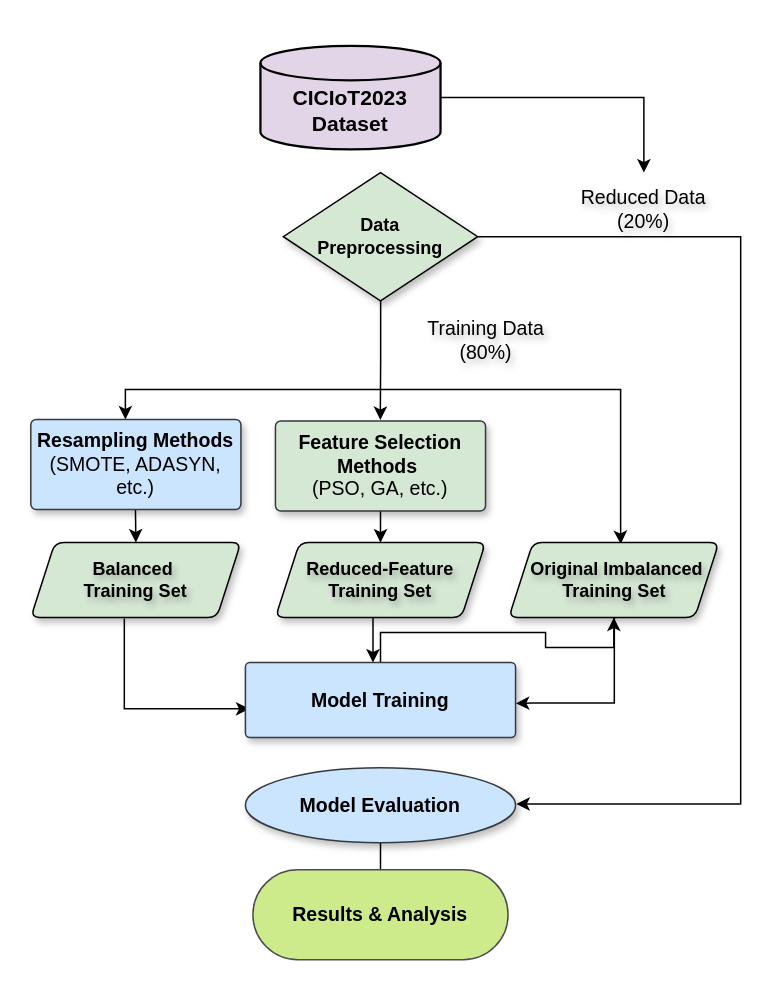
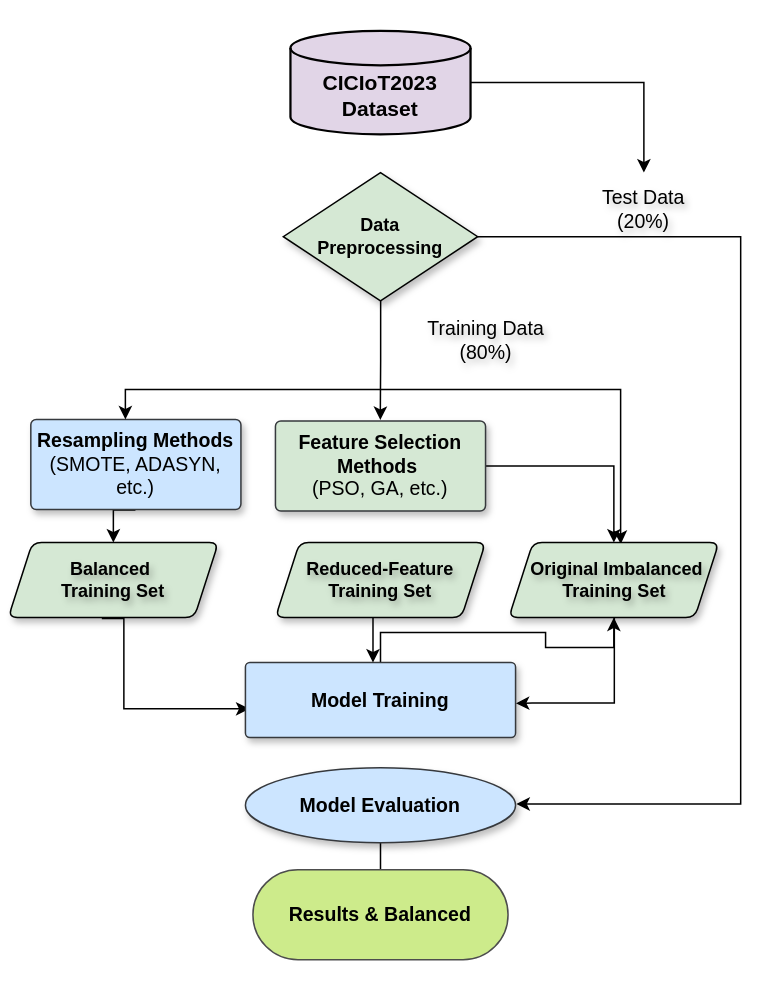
  <mxCell id="0" />
  <mxCell id="1" parent="0" />
  <mxCell id="2" style="edgeStyle=orthogonalEdgeStyle;rounded=0;orthogonalLoop=1;jettySize=auto;html=1;entryX=1.003;entryY=0.485;entryDx=0;entryDy=0;entryPerimeter=0;textShadow=1;labelBorderColor=none;fontStyle=0;fontSize=13;strokeColor=#000000;exitX=1;exitY=0.5;exitDx=0;exitDy=0;" edge="1" parent="1" source="25" target="17"><mxGeometry relative="1" as="geometry"><mxPoint x="338" y="527.75" as="targetPoint" /><mxPoint x="313" y="157" as="sourcePoint" /><Array as="points"><mxPoint x="493" y="157" /><mxPoint x="493" y="536" /><mxPoint x="344" y="536" /></Array></mxGeometry></mxCell>
- <mxCell id="3" value="&lt;font&gt;Reduced Data&lt;/font&gt;&lt;div&gt;&lt;font&gt;(20%)&lt;/font&gt;&lt;/div&gt;" style="shape=parallelogram;html=1;strokeWidth=1;perimeter=parallelogramPerimeter;whiteSpace=wrap;rounded=1;arcSize=12;size=0.115;fillColor=none;shadow=1;fontStyle=0;labelBorderColor=none;textShadow=1;fontSize=13;strokeColor=none;" vertex="1" parent="1"><mxGeometry x="383" y="114.5" width="91" height="49.5" as="geometry" /></mxCell>
- <mxCell id="4" value="" style="edgeStyle=orthogonalEdgeStyle;rounded=0;orthogonalLoop=1;jettySize=auto;html=1;fontStyle=0;fontSize=13;strokeColor=#000000;" edge="1" parent="1" source="5" target="20"><mxGeometry relative="1" as="geometry" /></mxCell>
+ <mxCell id="3" value="&lt;font&gt;Test Data&lt;/font&gt;&lt;div&gt;&lt;font&gt;(20%)&lt;/font&gt;&lt;/div&gt;" style="shape=parallelogram;html=1;strokeWidth=1;perimeter=parallelogramPerimeter;whiteSpace=wrap;rounded=1;arcSize=12;size=0.115;fillColor=none;shadow=1;fontStyle=0;labelBorderColor=none;textShadow=1;fontSize=13;strokeColor=none;" vertex="1" parent="1"><mxGeometry x="383" y="114.5" width="91" height="49.5" as="geometry" /></mxCell>
+ <mxCell id="4" value="" style="edgeStyle=orthogonalEdgeStyle;rounded=0;orthogonalLoop=1;jettySize=auto;html=1;fontStyle=0;fontSize=13;strokeColor=#000000;" edge="1" parent="1" source="5" target="11"><mxGeometry relative="1" as="geometry" /></mxCell>
  <mxCell id="5" value="&lt;div&gt;&lt;strong style=&quot;font-family: Arial, sans-serif;&quot;&gt;Feature Selection Methods&amp;nbsp;&lt;/strong&gt;&lt;/div&gt;&lt;div&gt;&lt;span style=&quot;font-family: Arial, sans-serif;&quot;&gt;(PSO, GA, etc.)&lt;/span&gt;&lt;/div&gt;" style="rounded=1;whiteSpace=wrap;html=1;arcSize=6;glass=0;align=center;shadow=1;strokeWidth=1;textShadow=0;fontSize=13;fontStyle=0;fillColor=#d5e8d4;strokeColor=#36393d;" vertex="1" parent="1"><mxGeometry x="183" y="280" width="140" height="60" as="geometry" /></mxCell>
  <mxCell id="6" value="" style="edgeStyle=orthogonalEdgeStyle;rounded=0;orthogonalLoop=1;jettySize=auto;html=1;fontStyle=0;fontSize=13;strokeColor=#000000;entryX=0.5;entryY=0;entryDx=0;entryDy=0;exitX=0.498;exitY=1.006;exitDx=0;exitDy=0;exitPerimeter=0;" edge="1" parent="1" target="13" source="7"><mxGeometry relative="1" as="geometry"><mxPoint x="73" y="332" as="sourcePoint" /></mxGeometry></mxCell>
  <mxCell id="7" value="&lt;div&gt;&lt;strong style=&quot;font-family: Arial, sans-serif;&quot;&gt;Resampling Methods&lt;/strong&gt;&lt;/div&gt;&lt;div&gt;&lt;span style=&quot;font-family: Arial, sans-serif;&quot;&gt;(SMOTE, ADASYN, etc.)&lt;/span&gt;&lt;/div&gt;" style="rounded=1;whiteSpace=wrap;html=1;arcSize=6;glass=0;align=center;shadow=1;strokeWidth=1;textShadow=0;fontSize=13;fontStyle=0;fillColor=#cce5ff;strokeColor=#36393d;" vertex="1" parent="1"><mxGeometry x="20" y="279" width="140" height="60" as="geometry" /></mxCell>
  <mxCell id="8" style="edgeStyle=orthogonalEdgeStyle;rounded=0;orthogonalLoop=1;jettySize=auto;html=1;fontStyle=0;fontSize=13;strokeColor=#000000;entryX=0.533;entryY=0.034;entryDx=0;entryDy=0;entryPerimeter=0;" edge="1" parent="1"><mxGeometry relative="1" as="geometry"><mxPoint x="253" y="259" as="sourcePoint" /><Array as="points"><mxPoint x="413" y="258.3" /><mxPoint x="413" y="358.3" /><mxPoint x="413" y="358.3" /></Array><mxPoint x="413.12" y="362" as="targetPoint" /></mxGeometry></mxCell>
  <mxCell id="9" style="edgeStyle=orthogonalEdgeStyle;rounded=0;orthogonalLoop=1;jettySize=auto;html=1;fontStyle=0;fontSize=13;strokeColor=#000000;" edge="1" parent="1"><mxGeometry relative="1" as="geometry"><mxPoint x="253" y="259" as="sourcePoint" /><mxPoint x="83" y="279" as="targetPoint" /><Array as="points"><mxPoint x="83" y="259" /></Array></mxGeometry></mxCell>
  <mxCell id="10" style="edgeStyle=orthogonalEdgeStyle;rounded=0;orthogonalLoop=1;jettySize=auto;html=1;entryX=1.001;entryY=0.543;entryDx=0;entryDy=0;entryPerimeter=0;" edge="1" parent="1" target="15"><mxGeometry relative="1" as="geometry"><mxPoint x="338.5" y="468.1" as="targetPoint" /><mxPoint x="408.82" y="379" as="sourcePoint" /><Array as="points"><mxPoint x="409" y="468" /><mxPoint x="354" y="468" /></Array></mxGeometry></mxCell>
  <mxCell id="11" value="&amp;nbsp;Original Imbalanced Training Set" style="shape=parallelogram;html=1;strokeWidth=1;perimeter=parallelogramPerimeter;whiteSpace=wrap;rounded=1;arcSize=12;size=0.115;fillColor=#D5E8D4;shadow=1;perimeterSpacing=0;fontStyle=1;labelBorderColor=none;textShadow=1;fontSize=12;strokeColor=#000000;" vertex="1" parent="1"><mxGeometry x="338.5" y="361" width="140" height="50" as="geometry" /></mxCell>
  <mxCell id="12" value="" style="edgeStyle=orthogonalEdgeStyle;rounded=0;orthogonalLoop=1;jettySize=auto;html=1;entryX=0.015;entryY=0.616;entryDx=0;entryDy=0;entryPerimeter=0;exitX=0.445;exitY=1.011;exitDx=0;exitDy=0;exitPerimeter=0;" edge="1" parent="1" target="15" source="13"><mxGeometry relative="1" as="geometry"><mxPoint x="72.1" y="411" as="sourcePoint" /><mxPoint x="158" y="472.6" as="targetPoint" /><Array as="points"><mxPoint x="82" y="472" /></Array></mxGeometry></mxCell>
- <mxCell id="13" value="Balanced&amp;nbsp;&lt;div&gt;Training&amp;nbsp;&lt;span style=&quot;background-color: transparent; color: light-dark(rgb(0, 0, 0), rgb(255, 255, 255));&quot;&gt;Set&lt;/span&gt;&lt;/div&gt;" style="shape=parallelogram;html=1;strokeWidth=1;perimeter=parallelogramPerimeter;whiteSpace=wrap;rounded=1;arcSize=12;size=0.115;fillColor=#D5E8D4;shadow=1;fontStyle=1;labelBorderColor=none;textShadow=1;fontSize=12;strokeColor=#000000;" vertex="1" parent="1"><mxGeometry x="20" y="361" width="140" height="50" as="geometry" /></mxCell>
+ <mxCell id="13" value="Balanced&amp;nbsp;&lt;div&gt;Training&amp;nbsp;&lt;span style=&quot;background-color: transparent; color: light-dark(rgb(0, 0, 0), rgb(255, 255, 255));&quot;&gt;Set&lt;/span&gt;&lt;/div&gt;" style="shape=parallelogram;html=1;strokeWidth=1;perimeter=parallelogramPerimeter;whiteSpace=wrap;rounded=1;arcSize=12;size=0.115;fillColor=#D5E8D4;shadow=1;fontStyle=1;labelBorderColor=none;textShadow=1;fontSize=12;strokeColor=#000000;" vertex="1" parent="1"><mxGeometry x="5" y="361" width="140" height="50" as="geometry" /></mxCell>
  <mxCell id="14" value="" style="edgeStyle=orthogonalEdgeStyle;rounded=0;orthogonalLoop=1;jettySize=auto;html=1;fontStyle=0;fontSize=13;strokeColor=#000000;" edge="1" parent="1" source="15" target="11"><mxGeometry relative="1" as="geometry" /></mxCell>
  <mxCell id="15" value="&lt;strong style=&quot;font-family: Arial, sans-serif;&quot;&gt;Model Training&lt;/strong&gt;" style="rounded=1;whiteSpace=wrap;html=1;arcSize=6;fillColor=#cce5ff;glass=0;align=center;shadow=1;strokeWidth=1;textShadow=0;strokeColor=#36393d;fontSize=13;fontStyle=0;" vertex="1" parent="1"><mxGeometry x="163" y="441" width="180" height="50" as="geometry" /></mxCell>
  <mxCell id="16" value="" style="edgeStyle=orthogonalEdgeStyle;rounded=0;orthogonalLoop=1;jettySize=auto;html=1;fontStyle=0;fontSize=13;strokeColor=#000000;" edge="1" parent="1" source="17"><mxGeometry relative="1" as="geometry"><mxPoint x="248" y="580" as="targetPoint" /></mxGeometry></mxCell>
  <mxCell id="17" value="&lt;div&gt;&lt;font&gt;&lt;strong style=&quot;font-family: Arial, sans-serif;&quot;&gt;Model Evaluation&lt;/strong&gt;&lt;/font&gt;&lt;/div&gt;" style="ellipse;whiteSpace=wrap;html=1;arcSize=6;fillColor=#cce5ff;glass=0;align=center;noLabel=0;shadow=1;strokeWidth=1;textShadow=0;fontSize=13;fontStyle=0;strokeColor=#36393d;" vertex="1" parent="1"><mxGeometry x="163" y="511" width="180" height="50" as="geometry" /></mxCell>
- <mxCell id="18" value="&lt;strong style=&quot;font-family: Arial, sans-serif;&quot;&gt;&lt;font&gt;Results &amp;amp; Analysis&lt;/font&gt;&lt;/strong&gt;" style="rounded=1;html=1;fillColor=#cdeb8b;shadow=0;labelBorderColor=none;textShadow=0;whiteSpace=wrap;strokeWidth=1;arcSize=50;fontSize=13;fontStyle=0;strokeColor=#4D4D4D;" vertex="1" parent="1"><mxGeometry x="168" y="579" width="170" height="60" as="geometry" /></mxCell>
+ <mxCell id="18" value="&lt;strong style=&quot;font-family: Arial, sans-serif;&quot;&gt;&lt;font&gt;Results &amp;amp; Balanced&lt;/font&gt;&lt;/strong&gt;" style="rounded=1;html=1;fillColor=#cdeb8b;shadow=0;labelBorderColor=none;textShadow=0;whiteSpace=wrap;strokeWidth=1;arcSize=50;fontSize=13;fontStyle=0;strokeColor=#4D4D4D;" vertex="1" parent="1"><mxGeometry x="168" y="579" width="170" height="60" as="geometry" /></mxCell>
  <mxCell id="19" value="" style="edgeStyle=orthogonalEdgeStyle;rounded=0;orthogonalLoop=1;jettySize=auto;html=1;fontStyle=0;fontSize=13;strokeColor=#000000;" edge="1" parent="1"><mxGeometry relative="1" as="geometry"><mxPoint x="248" y="388.99" as="sourcePoint" /><mxPoint x="248" y="440.99" as="targetPoint" /><Array as="points"><mxPoint x="248" y="440.99" /><mxPoint x="248" y="440.99" /></Array></mxGeometry></mxCell>
  <mxCell id="20" value="Reduced-Feature Training Set" style="shape=parallelogram;html=1;strokeWidth=1;perimeter=parallelogramPerimeter;whiteSpace=wrap;rounded=1;arcSize=12;size=0.115;fillColor=#D5E8D4;shadow=1;perimeterSpacing=0;fontStyle=1;labelBorderColor=none;textShadow=1;fontSize=12;strokeColor=#000000;" vertex="1" parent="1"><mxGeometry x="183" y="361" width="140" height="50" as="geometry" /></mxCell>
  <mxCell id="21" value="" style="edgeStyle=orthogonalEdgeStyle;rounded=0;orthogonalLoop=1;jettySize=auto;html=1;" edge="1" parent="1" source="22" target="3"><mxGeometry relative="1" as="geometry" /></mxCell>
- <mxCell id="22" value="&#10;CICIoT2023 Dataset" style="strokeWidth=1.5;shape=mxgraph.flowchart.database;whiteSpace=wrap;fillColor=#e1d5e7;strokeColor=#000000;fontSize=14;fontStyle=1;labelBorderColor=none;labelBackgroundColor=none;fontColor=default;" vertex="1" parent="1"><mxGeometry x="173" y="30" width="120" height="69" as="geometry" /></mxCell>
+ <mxCell id="22" value="&#10;CICIoT2023 Dataset" style="strokeWidth=1.5;shape=mxgraph.flowchart.database;whiteSpace=wrap;fillColor=#e1d5e7;strokeColor=#000000;fontSize=14;fontStyle=1;labelBorderColor=none;labelBackgroundColor=none;fontColor=default;" vertex="1" parent="1"><mxGeometry x="193" y="20" width="120" height="69" as="geometry" /></mxCell>
  <mxCell id="23" value="&lt;font&gt;Training Data (80&lt;span style=&quot;background-color: transparent; color: light-dark(rgb(0, 0, 0), rgb(255, 255, 255));&quot;&gt;%)&lt;/span&gt;&lt;/font&gt;" style="shape=parallelogram;html=1;strokeWidth=1;perimeter=parallelogramPerimeter;whiteSpace=wrap;rounded=1;arcSize=7;size=0.079;shadow=0;fontStyle=0;labelBorderColor=none;textShadow=1;fontSize=13;strokeColor=none;fillColor=none;" vertex="1" parent="1"><mxGeometry x="273" y="209" width="100.5" height="34" as="geometry" /></mxCell>
  <mxCell id="24" style="edgeStyle=orthogonalEdgeStyle;rounded=0;orthogonalLoop=1;jettySize=auto;html=1;entryX=0.499;entryY=-0.011;entryDx=0;entryDy=0;entryPerimeter=0;" edge="1" parent="1" source="25" target="5"><mxGeometry relative="1" as="geometry"><mxPoint x="253" y="279" as="targetPoint" /></mxGeometry></mxCell>
  <mxCell id="25" value="&lt;font&gt;&lt;b&gt;Data&lt;/b&gt;&lt;/font&gt;&lt;div&gt;&lt;font&gt;&lt;b&gt;Preprocessing&lt;/b&gt;&lt;/font&gt;&lt;/div&gt;" style="rhombus;whiteSpace=wrap;html=1;fillColor=#d5e8d4;strokeColor=#000000;gradientColor=none;fillStyle=auto;shadow=1;strokeWidth=1;" vertex="1" parent="1"><mxGeometry x="188.25" y="114.5" width="129.5" height="85.5" as="geometry" /></mxCell>
